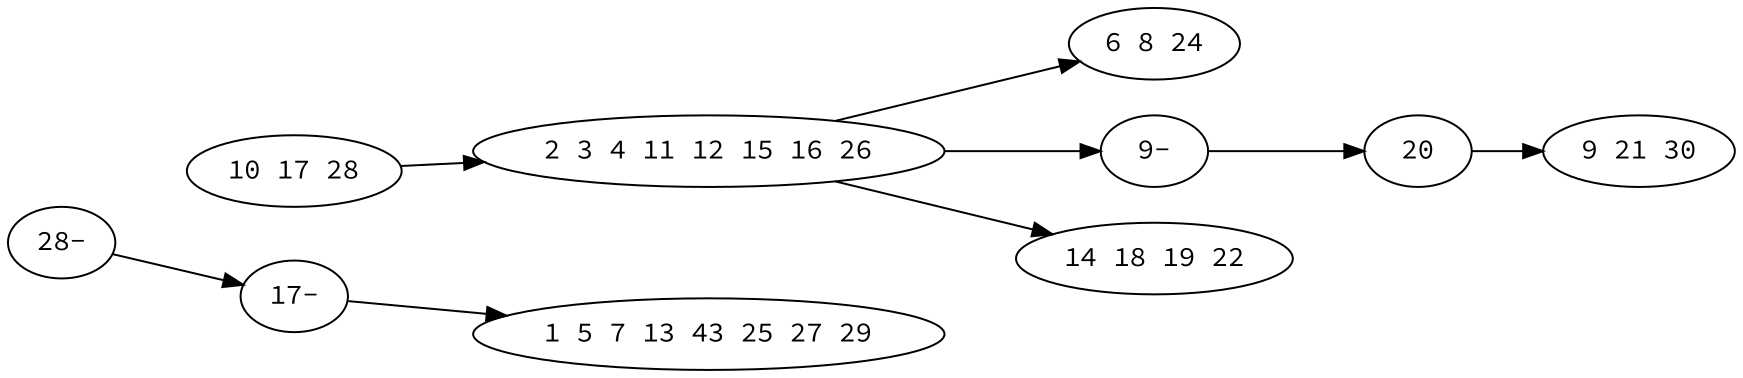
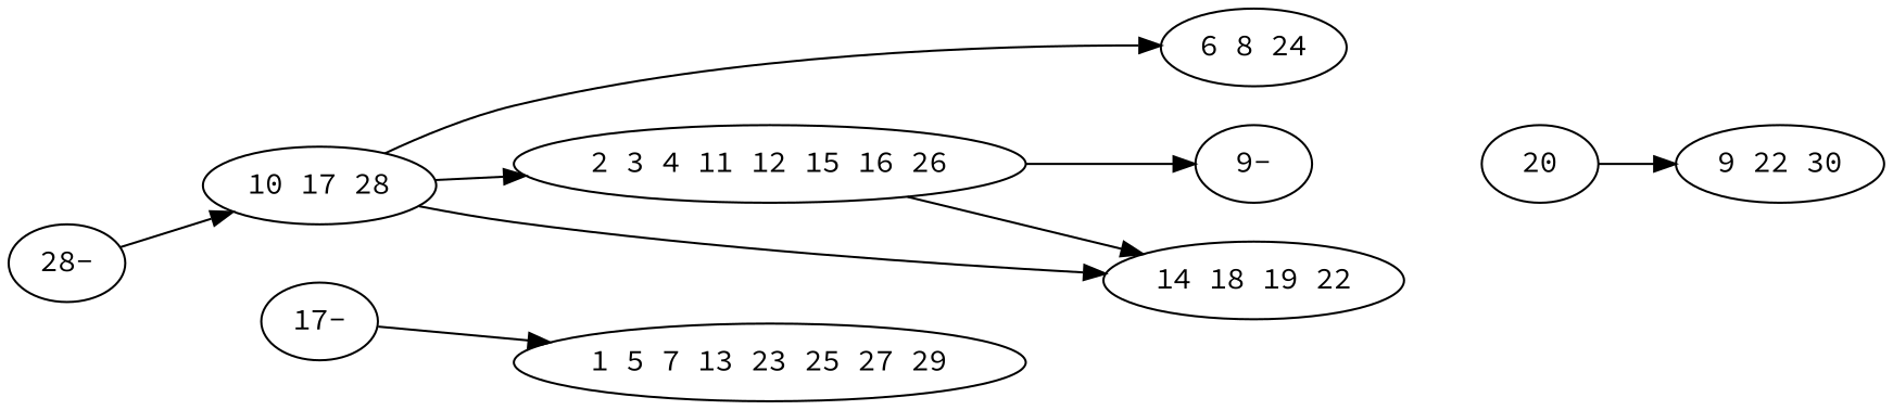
  digraph {
    fontname="Source Code Pro"
    rankdir=LR
    node [fontname="Source Code Pro"]
    edge [fontname="Source Code Pro"]
    n1 [label="10 17 28"]
    n2 [label="6 8 24"]
    n3 [label="2 3 4 11 12 15 16 26"]
    n4 [label="14 18 19 22"]
    n5 [label="9-"]
    n6 [label=20]
    n7 [label="28-"]
    n8 [label="17-"]
-   n9 [label="9 21 30"]
-   n10 [label="1 5 7 13 43 25 27 29"]
-   n3 -> n2
+   n9 [label="9 22 30"]
+   n10 [label="1 5 7 13 23 25 27 29"]
+   n1 -> n2
    n1 -> n3
+   n1 -> n4
    n3 -> n4
    n3 -> n5
-   n5 -> n6
    n6 -> n9
-   n7 -> n8
+   n7 -> n1
    n8 -> n10
  }
